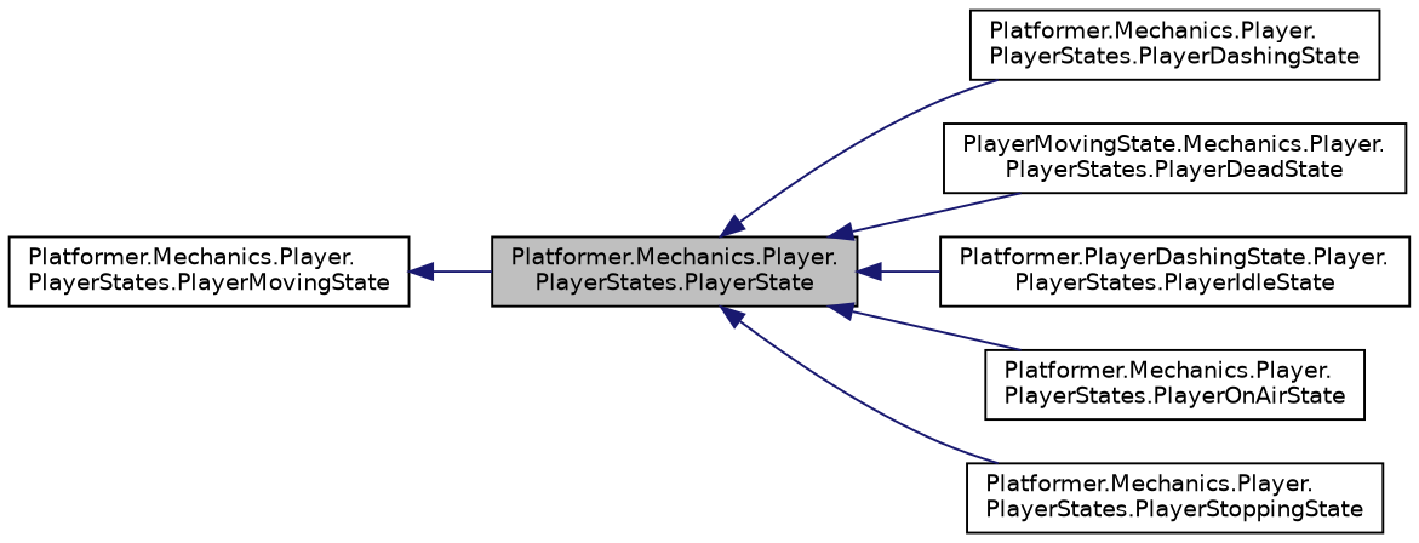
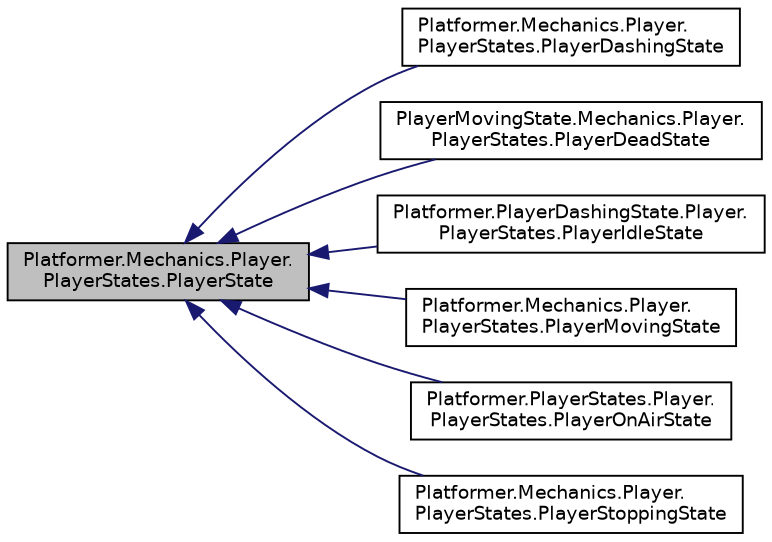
  digraph {
    rankdir=LR
    node [color=black fillcolor=white fontname=Helvetica fontsize=10 shape=record style=filled]
    edge [color=midnightblue dir=back fontname=Helvetica fontsize=10 labelfontname=Helvetica labelfontsize=10 style=solid]
    n1 [fillcolor=grey75 fontcolor=black height=0.2 label="Platformer.Mechanics.Player.\lPlayerStates.PlayerState" width=0.4]
    n2 [height=0.2 label="Platformer.Mechanics.Player.\lPlayerStates.PlayerDashingState" width=0.4]
    n3 [height=0.2 label="PlayerMovingState.Mechanics.Player.\lPlayerStates.PlayerDeadState" width=0.4]
    n4 [height=0.2 label="Platformer.PlayerDashingState.Player.\lPlayerStates.PlayerIdleState" width=0.4]
    n5 [height=0.2 label="Platformer.Mechanics.Player.\lPlayerStates.PlayerMovingState" width=0.4]
-   n6 [height=0.2 label="Platformer.Mechanics.Player.\lPlayerStates.PlayerOnAirState" width=0.4]
+   n6 [height=0.2 label="Platformer.PlayerStates.Player.\lPlayerStates.PlayerOnAirState" width=0.4]
    n7 [height=0.2 label="Platformer.Mechanics.Player.\lPlayerStates.PlayerStoppingState" width=0.4]
    n1 -> n2
    n1 -> n3
    n1 -> n4
-   n5 -> n1
+   n1 -> n5
    n1 -> n6
    n1 -> n7
  }
